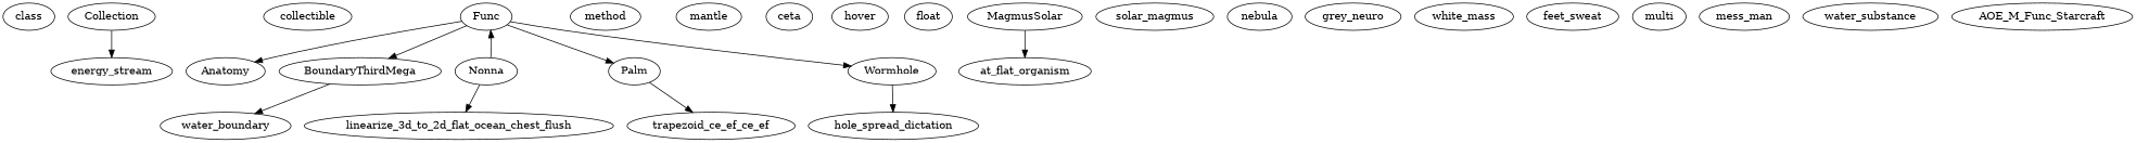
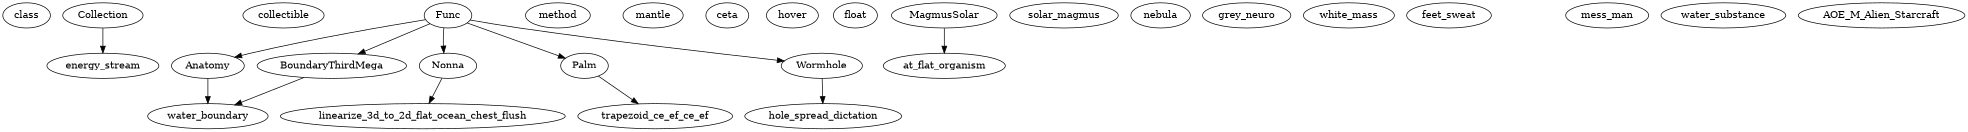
  digraph {
    rankdir=TB
    class
    Collection
    energy_stream
    collectible
    Func
    Anatomy
    n7 [label=Nonna]
    Palm
    Wormhole
    BoundaryThirdMega
    water_boundary
    linearize_3d_to_2d_flat_ocean_chest_flush
    trapezoid_ce_ef_ce_ef
    hole_spread_dictation
    method
    mantle
    ceta
    hover
    float
    MagmusSolar
    at_flat_organism
    solar_magmus
    nebula
    grey_neuro
    white_mass
    feet_sweat
-   multi
    mess_man
    water_substance
-   n30 [label=AOE_M_Func_Starcraft]
+   n30 [label=AOE_M_Alien_Starcraft]
    Collection -> energy_stream
    Func -> Anatomy
-   n7 -> Func
+   Func -> n7
    Func -> Palm
    Func -> Wormhole
    Func -> BoundaryThirdMega
+   Anatomy -> water_boundary
    n7 -> linearize_3d_to_2d_flat_ocean_chest_flush
    Palm -> trapezoid_ce_ef_ce_ef
    Wormhole -> hole_spread_dictation
    BoundaryThirdMega -> water_boundary
    MagmusSolar -> at_flat_organism
  }
